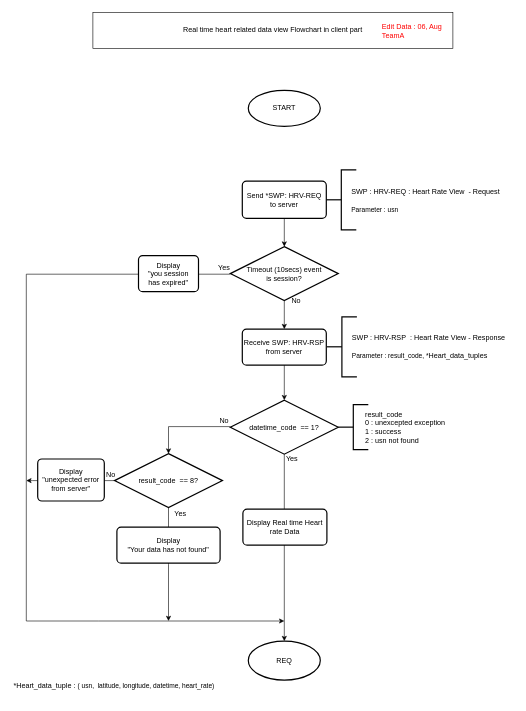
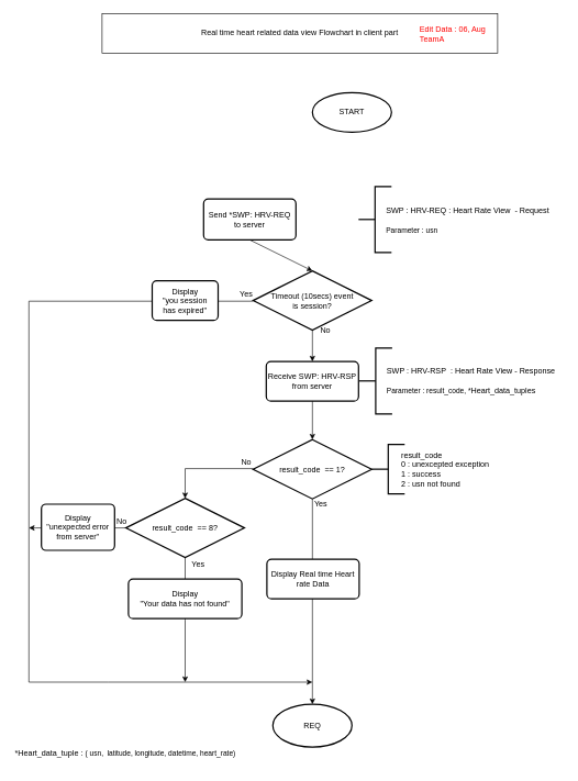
  <mxCell id="0" />
  <mxCell id="1" parent="0" />
- <mxCell id="2" value="START" style="strokeWidth=2;html=1;shape=mxgraph.flowchart.start_1;whiteSpace=wrap;" parent="1" vertex="1"><mxGeometry x="413" y="150" width="120" height="60" as="geometry" /></mxCell>
- <mxCell id="3" value="&lt;div&gt;Send *SWP: HRV-REQ&lt;/div&gt;&lt;div&gt;to server&lt;br&gt;&lt;/div&gt;" style="rounded=1;whiteSpace=wrap;html=1;absoluteArcSize=1;arcSize=14;strokeWidth=2;" parent="1" vertex="1"><mxGeometry x="403" y="301.5" width="140" height="62" as="geometry" /></mxCell>
+ <mxCell id="2" value="START" style="strokeWidth=2;html=1;shape=mxgraph.flowchart.start_1;whiteSpace=wrap;" parent="1" vertex="1"><mxGeometry x="473" y="140" width="120" height="60" as="geometry" /></mxCell>
+ <mxCell id="3" value="&lt;div&gt;Send *SWP: HRV-REQ&lt;/div&gt;&lt;div&gt;to server&lt;br&gt;&lt;/div&gt;" style="rounded=1;whiteSpace=wrap;html=1;absoluteArcSize=1;arcSize=14;strokeWidth=2;" parent="1" vertex="1"><mxGeometry x="308" y="301.5" width="140" height="62" as="geometry" /></mxCell>
  <mxCell id="4" value="" style="strokeWidth=2;html=1;shape=mxgraph.flowchart.annotation_2;align=left;pointerEvents=1" parent="1" vertex="1"><mxGeometry x="543" y="282.5" width="50" height="100" as="geometry" /></mxCell>
  <mxCell id="5" value="" style="edgeStyle=orthogonalEdgeStyle;rounded=0;orthogonalLoop=1;jettySize=auto;html=1;" parent="1" source="7" edge="1"><mxGeometry relative="1" as="geometry"><mxPoint x="473" y="1034.5" as="targetPoint" /><Array as="points"><mxPoint x="43" y="456.5" /><mxPoint x="43" y="1034.5" /><mxPoint x="163" y="1034.5" /></Array></mxGeometry></mxCell>
  <mxCell id="6" value="" style="edgeStyle=orthogonalEdgeStyle;rounded=0;orthogonalLoop=1;jettySize=auto;html=1;" parent="1" source="7" target="9" edge="1"><mxGeometry relative="1" as="geometry" /></mxCell>
  <mxCell id="7" value="&lt;div&gt;Timeout (10secs) event &lt;br&gt;&lt;/div&gt;&lt;div&gt;is session?&lt;br&gt;&lt;/div&gt;" style="strokeWidth=2;html=1;shape=mxgraph.flowchart.decision;whiteSpace=wrap;" parent="1" vertex="1"><mxGeometry x="383" y="410.5" width="180" height="90" as="geometry" /></mxCell>
  <mxCell id="8" value="" style="edgeStyle=orthogonalEdgeStyle;rounded=0;orthogonalLoop=1;jettySize=auto;html=1;" parent="1" source="9" target="18" edge="1"><mxGeometry relative="1" as="geometry" /></mxCell>
  <mxCell id="9" value="&lt;div&gt;Receive SWP: HRV&lt;span&gt;-RSP&lt;/span&gt;&lt;/div&gt;&lt;div&gt;from server&lt;/div&gt;" style="rounded=1;whiteSpace=wrap;html=1;absoluteArcSize=1;arcSize=14;strokeWidth=2;" parent="1" vertex="1"><mxGeometry x="403" y="548" width="140" height="60" as="geometry" /></mxCell>
  <mxCell id="10" value="" style="strokeWidth=2;html=1;shape=mxgraph.flowchart.annotation_2;align=left;pointerEvents=1" parent="1" vertex="1"><mxGeometry x="544" y="527.5" width="50" height="100" as="geometry" /></mxCell>
  <mxCell id="11" value="REQ" style="strokeWidth=2;html=1;shape=mxgraph.flowchart.start_1;whiteSpace=wrap;" parent="1" vertex="1"><mxGeometry x="413" y="1068" width="120" height="65" as="geometry" /></mxCell>
  <mxCell id="12" value="" style="endArrow=classic;html=1;entryX=0.5;entryY=0;entryDx=0;entryDy=0;entryPerimeter=0;exitX=0.5;exitY=1;exitDx=0;exitDy=0;" parent="1" source="3" target="7" edge="1"><mxGeometry width="50" height="50" relative="1" as="geometry"><mxPoint x="722" y="180.5" as="sourcePoint" /><mxPoint x="592" y="240.5" as="targetPoint" /></mxGeometry></mxCell>
  <mxCell id="13" value="No" style="text;html=1;strokeColor=none;fillColor=none;align=center;verticalAlign=middle;whiteSpace=wrap;rounded=0;" parent="1" vertex="1"><mxGeometry x="473" y="490.5" width="40" height="20" as="geometry" /></mxCell>
  <mxCell id="14" value="Yes" style="text;html=1;strokeColor=none;fillColor=none;align=center;verticalAlign=middle;whiteSpace=wrap;rounded=0;" parent="1" vertex="1"><mxGeometry x="353" y="435.5" width="40" height="20" as="geometry" /></mxCell>
  <mxCell id="15" value="SWP : HRV-REQ : Heart Rate View&amp;nbsp; - Request&lt;br&gt;&lt;span style=&quot;font-size: 11px ; text-align: center ; white-space: normal&quot;&gt;&lt;br&gt;Parameter : usn&lt;/span&gt;&lt;br&gt;&lt;div&gt;&lt;br&gt;&lt;/div&gt;" style="text;html=1;resizable=0;points=[];autosize=1;align=left;verticalAlign=top;spacingTop=-4;" parent="1" vertex="1"><mxGeometry x="583" y="309.5" width="260" height="60" as="geometry" /></mxCell>
  <mxCell id="16" value="SWP : HRV-RSP&amp;nbsp; : Heart Rate View&amp;nbsp;- Response&lt;br&gt;&lt;br&gt;&lt;span style=&quot;font-size: 11px ; text-align: center ; white-space: normal&quot;&gt;Parameter : result_code, *&lt;/span&gt;Heart_data_tuples&amp;nbsp;&lt;br&gt;&lt;div&gt;&lt;br&gt;&lt;/div&gt;&lt;div&gt;&lt;br&gt;&lt;/div&gt;" style="text;html=1;resizable=0;points=[];autosize=1;align=left;verticalAlign=top;spacingTop=-4;" parent="1" vertex="1"><mxGeometry x="584" y="552.5" width="270" height="70" as="geometry" /></mxCell>
  <mxCell id="17" value="" style="edgeStyle=orthogonalEdgeStyle;rounded=0;orthogonalLoop=1;jettySize=auto;html=1;" parent="1" source="18" target="11" edge="1"><mxGeometry relative="1" as="geometry" /></mxCell>
- <mxCell id="18" value="datetime_code&amp;nbsp;&amp;nbsp;== 1?" style="strokeWidth=2;html=1;shape=mxgraph.flowchart.decision;whiteSpace=wrap;" parent="1" vertex="1"><mxGeometry x="383" y="666.5" width="180" height="90" as="geometry" /></mxCell>
+ <mxCell id="18" value="result_code&amp;nbsp;&amp;nbsp;== 1?" style="strokeWidth=2;html=1;shape=mxgraph.flowchart.decision;whiteSpace=wrap;" parent="1" vertex="1"><mxGeometry x="383" y="666.5" width="180" height="90" as="geometry" /></mxCell>
  <mxCell id="19" value="&lt;div&gt;Display&lt;/div&gt;&lt;div&gt; &quot;you session &lt;br&gt;&lt;/div&gt;&lt;div&gt;has expired&quot;&lt;br&gt;&lt;/div&gt;" style="rounded=1;whiteSpace=wrap;html=1;absoluteArcSize=1;arcSize=14;strokeWidth=2;" parent="1" vertex="1"><mxGeometry x="230" y="425.5" width="100" height="60" as="geometry" /></mxCell>
  <mxCell id="20" value="" style="group" parent="1" vertex="1" connectable="0"><mxGeometry x="154" y="20" width="600" height="60" as="geometry" /></mxCell>
  <mxCell id="21" value="Real time heart related data view Flowchart in client part" style="rounded=0;whiteSpace=wrap;html=1;" parent="20" vertex="1"><mxGeometry width="600" height="60" as="geometry" /></mxCell>
  <mxCell id="22" value="&lt;div&gt;&lt;span&gt;Edit Data : 06, Aug&lt;/span&gt;&lt;/div&gt;&lt;div&gt;&lt;span&gt;TeamA&lt;/span&gt;&lt;/div&gt;" style="text;html=1;resizable=0;points=[];autosize=1;align=left;verticalAlign=top;spacingTop=-4;fontStyle=0;fontColor=#FF0000;" parent="20" vertex="1"><mxGeometry x="480" y="15" width="110" height="30" as="geometry" /></mxCell>
  <mxCell id="23" value="&lt;div&gt;Display Real time Heart rate Data&lt;/div&gt;" style="rounded=1;whiteSpace=wrap;html=1;absoluteArcSize=1;arcSize=14;strokeWidth=2;" parent="1" vertex="1"><mxGeometry x="404" y="848" width="140" height="60" as="geometry" /></mxCell>
  <mxCell id="24" value="" style="edgeStyle=orthogonalEdgeStyle;rounded=0;orthogonalLoop=1;jettySize=auto;html=1;entryX=0.5;entryY=0;entryDx=0;entryDy=0;entryPerimeter=0;exitX=0;exitY=0.5;exitDx=0;exitDy=0;exitPerimeter=0;" parent="1" target="28" edge="1"><mxGeometry relative="1" as="geometry"><mxPoint x="383" y="710.5" as="sourcePoint" /><mxPoint x="263" y="710.5" as="targetPoint" /><Array as="points"><mxPoint x="280" y="711" /></Array></mxGeometry></mxCell>
  <mxCell id="25" value="No" style="text;html=1;strokeColor=none;fillColor=none;align=center;verticalAlign=middle;whiteSpace=wrap;rounded=0;" parent="1" vertex="1"><mxGeometry x="353" y="690.5" width="40" height="20" as="geometry" /></mxCell>
  <mxCell id="26" value="" style="edgeStyle=orthogonalEdgeStyle;rounded=0;orthogonalLoop=1;jettySize=auto;html=1;" parent="1" source="28" edge="1"><mxGeometry relative="1" as="geometry"><mxPoint x="43" y="800.5" as="targetPoint" /><Array as="points"><mxPoint x="53" y="800.5" /></Array></mxGeometry></mxCell>
  <mxCell id="27" value="" style="edgeStyle=orthogonalEdgeStyle;rounded=0;orthogonalLoop=1;jettySize=auto;html=1;" parent="1" source="28" edge="1"><mxGeometry relative="1" as="geometry"><mxPoint x="280" y="1034.5" as="targetPoint" /></mxGeometry></mxCell>
  <mxCell id="28" value="result_code&amp;nbsp;&amp;nbsp;== 8?" style="strokeWidth=2;html=1;shape=mxgraph.flowchart.decision;whiteSpace=wrap;" parent="1" vertex="1"><mxGeometry x="190" y="755.5" width="180" height="90" as="geometry" /></mxCell>
  <mxCell id="29" value="&lt;div&gt;Display &lt;br&gt;&lt;/div&gt;&lt;div&gt;&quot;Your data has not found&quot;&lt;br&gt;&lt;/div&gt;" style="rounded=1;whiteSpace=wrap;html=1;absoluteArcSize=1;arcSize=14;strokeWidth=2;" parent="1" vertex="1"><mxGeometry x="194" y="878" width="172" height="60" as="geometry" /></mxCell>
  <mxCell id="30" value="&lt;div&gt;Display&lt;/div&gt;&lt;div&gt;&quot;unexpected error from server&quot;&lt;/div&gt;" style="rounded=1;whiteSpace=wrap;html=1;absoluteArcSize=1;arcSize=14;strokeWidth=2;" parent="1" vertex="1"><mxGeometry x="62" y="764.5" width="111" height="70" as="geometry" /></mxCell>
  <mxCell id="31" value="Yes" style="text;html=1;strokeColor=none;fillColor=none;align=center;verticalAlign=middle;whiteSpace=wrap;rounded=0;" parent="1" vertex="1"><mxGeometry x="466" y="754.5" width="40" height="20" as="geometry" /></mxCell>
  <mxCell id="32" value="Yes" style="text;html=1;strokeColor=none;fillColor=none;align=center;verticalAlign=middle;whiteSpace=wrap;rounded=0;" parent="1" vertex="1"><mxGeometry x="280" y="845.5" width="40" height="20" as="geometry" /></mxCell>
  <mxCell id="33" value="No" style="text;html=1;strokeColor=none;fillColor=none;align=center;verticalAlign=middle;whiteSpace=wrap;rounded=0;" parent="1" vertex="1"><mxGeometry x="164" y="780.5" width="40" height="20" as="geometry" /></mxCell>
  <mxCell id="34" value="" style="strokeWidth=2;html=1;shape=mxgraph.flowchart.annotation_2;align=left;pointerEvents=1" parent="1" vertex="1"><mxGeometry x="563" y="673.9" width="50" height="75" as="geometry" /></mxCell>
  <mxCell id="35" value="result_code&lt;br&gt;0 : unexcepted exception&lt;br&gt;1 : success&lt;br&gt;2 : usn not found" style="text;html=1;strokeColor=none;fillColor=none;align=left;verticalAlign=middle;whiteSpace=wrap;rounded=0;" parent="1" vertex="1"><mxGeometry x="606" y="685.5" width="166" height="52" as="geometry" /></mxCell>
  <mxCell id="36" value="*Heart_data_tuple :&amp;nbsp;&lt;span style=&quot;font-size: 11px&quot;&gt;(&lt;/span&gt;&lt;span style=&quot;font-size: 11px&quot;&gt;&amp;nbsp;usn,&amp;nbsp; latitude, longitude, datetime, heart_rate&lt;/span&gt;&lt;span style=&quot;font-size: 11px&quot;&gt;)&lt;/span&gt;&lt;span style=&quot;font-size: 11px&quot;&gt;&lt;/span&gt;&lt;div&gt;&lt;br&gt;&lt;/div&gt;" style="text;html=1;resizable=0;points=[];autosize=1;align=left;verticalAlign=top;spacingTop=-4;" vertex="1" parent="1"><mxGeometry x="20" y="1133" width="350" height="30" as="geometry" /></mxCell>
